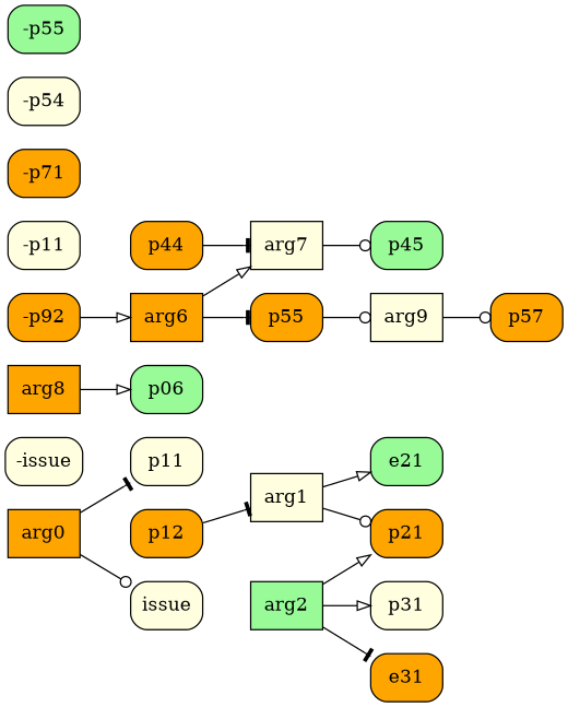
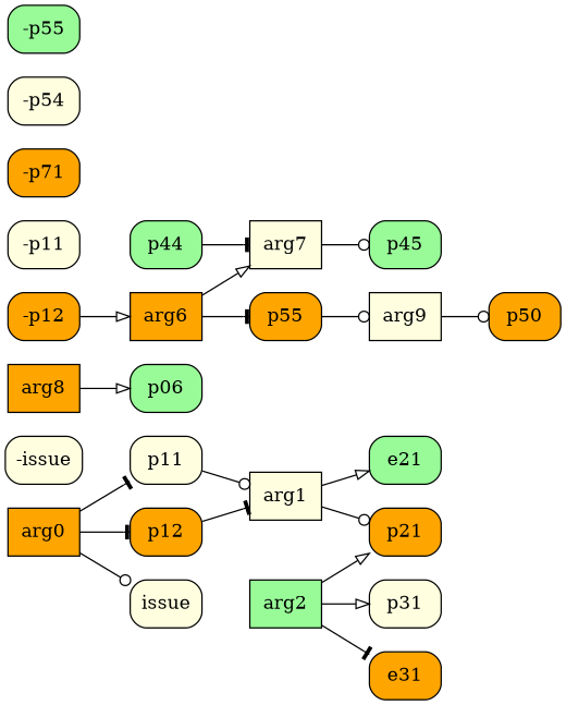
  digraph {
    rankdir=LR
    node [color=black fillcolor=orange fixedsize=false shape=box style="rounded,filled"]
    edge [arrowhead=tee]
    arg0 [style=filled]
    p11 [fillcolor=lightyellow]
    p12
    issue [fillcolor=lightyellow]
    arg1 [fillcolor=lightyellow style=filled]
    "-issue" [fillcolor=lightyellow]
    p21
    e21 [fillcolor=palegreen]
    arg8 [style=filled]
    p06 [fillcolor=palegreen]
    arg6 [style=filled]
-   "-p12" [label="-p92"]
+   "-p12"
    p55
    arg7 [fillcolor=lightyellow style=filled]
    "-p11" [fillcolor=lightyellow]
    arg2 [fillcolor=palegreen style=filled]
    p31 [fillcolor=lightyellow]
    e31
    n19 [label="-p71"]
-   p44
+   p44 [fillcolor=palegreen]
    arg9 [fillcolor=lightyellow style=filled]
    p45 [fillcolor=palegreen]
-   p50 [label=p57]
+   p50
    n24 [fillcolor=lightyellow label="-p54"]
    "-p55" [fillcolor=palegreen]
    arg0 -> p11
+   arg0 -> p12
    arg0 -> issue [arrowhead=odot]
+   p11 -> arg1 [arrowhead=odot]
    p12 -> arg1
    arg1 -> p21 [arrowhead=odot]
    arg1 -> e21 [arrowhead=onormal]
    arg8 -> p06 [arrowhead=onormal]
    arg6 -> p55
    arg6 -> arg7 [arrowhead=onormal]
    "-p12" -> arg6 [arrowhead=onormal]
    p55 -> arg9 [arrowhead=odot]
    arg7 -> p45 [arrowhead=odot]
    arg2 -> p21 [arrowhead=onormal]
    arg2 -> p31 [arrowhead=onormal]
    arg2 -> e31
    p44 -> arg7
    arg9 -> p50 [arrowhead=odot]
  }
